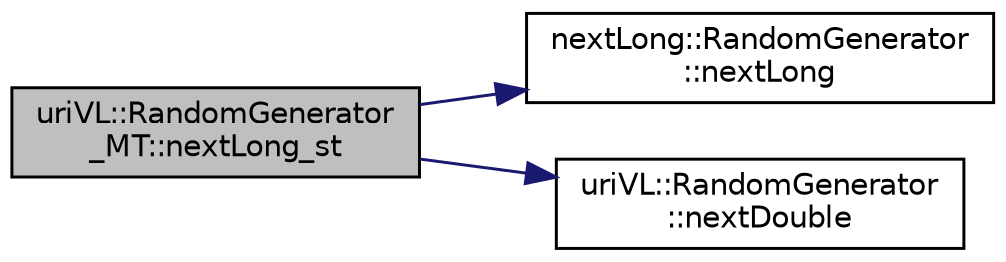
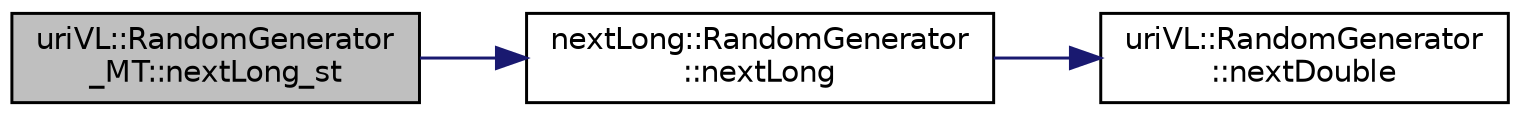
  digraph {
    rankdir=LR
    node [color=black fillcolor=white fontname=Helvetica fontsize=10 shape=record style=filled]
    edge [color=midnightblue fontname=Helvetica fontsize=10 labelfontname=Helvetica labelfontsize=10 style=solid]
    n1 [fillcolor=grey75 fontcolor=black height=0.2 label="uriVL::RandomGenerator\l_MT::nextLong_st" width=0.4]
    n2 [height=0.2 label="nextLong::RandomGenerator\l::nextLong" width=0.4]
    n3 [height=0.2 label="uriVL::RandomGenerator\l::nextDouble" width=0.4]
    n1 -> n2
-   n1 -> n3
+   n2 -> n3
  }
